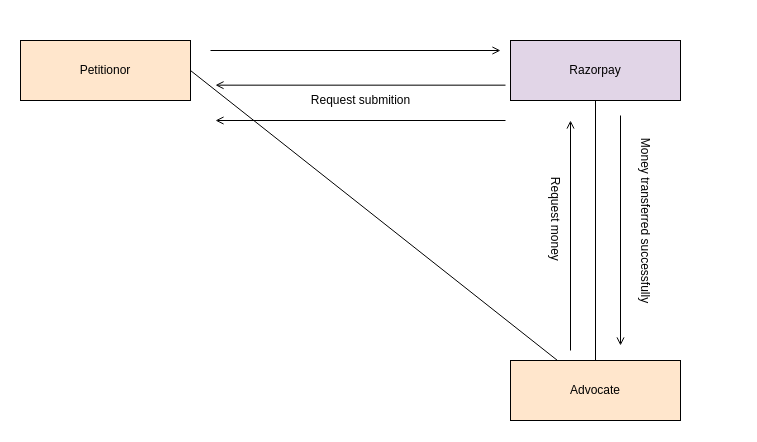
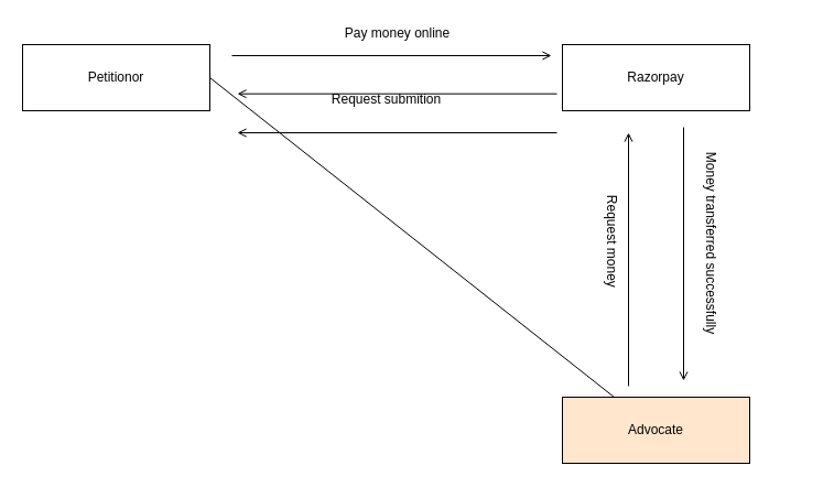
  <mxCell id="0" />
  <mxCell id="1" parent="0" />
- <mxCell id="2" value="Petitionor" style="rounded=0;whiteSpace=wrap;html=1;fillColor=#ffe6cc;" parent="1" vertex="1"><mxGeometry x="20" y="40" width="170" height="60" as="geometry" /></mxCell>
- <mxCell id="3" value="Razorpay" style="rounded=0;whiteSpace=wrap;html=1;fillColor=#e1d5e7;" parent="1" vertex="1"><mxGeometry x="510" y="40" width="170" height="60" as="geometry" /></mxCell>
+ <mxCell id="2" value="Petitionor" style="rounded=0;whiteSpace=wrap;html=1;" parent="1" vertex="1"><mxGeometry x="20" y="40" width="170" height="60" as="geometry" /></mxCell>
+ <mxCell id="3" value="Razorpay" style="rounded=0;whiteSpace=wrap;html=1;" parent="1" vertex="1"><mxGeometry x="510" y="40" width="170" height="60" as="geometry" /></mxCell>
  <mxCell id="4" value="Advocate" style="rounded=0;whiteSpace=wrap;html=1;fillColor=#ffe6cc;" parent="1" vertex="1"><mxGeometry x="510" y="360" width="170" height="60" as="geometry" /></mxCell>
  <mxCell id="5" value="" style="endArrow=none;html=1;exitX=1;exitY=0.5;exitDx=0;exitDy=0;" parent="1" source="2" target="4" edge="1"><mxGeometry width="50" height="50" relative="1" as="geometry"><mxPoint x="380" y="330" as="sourcePoint" /><mxPoint x="430" y="280" as="targetPoint" /></mxGeometry></mxCell>
- <mxCell id="6" value="" style="endArrow=none;html=1;entryX=0.5;entryY=1;entryDx=0;entryDy=0;" parent="1" source="4" target="3" edge="1"><mxGeometry width="50" height="50" relative="1" as="geometry"><mxPoint x="200" y="80" as="sourcePoint" /><mxPoint x="520" y="80" as="targetPoint" /></mxGeometry></mxCell>
  <mxCell id="7" value="" style="endArrow=open;html=1;endFill=0;" parent="1" edge="1"><mxGeometry width="50" height="50" relative="1" as="geometry"><mxPoint x="210" y="50" as="sourcePoint" /><mxPoint x="500" y="50" as="targetPoint" /></mxGeometry></mxCell>
+ <mxCell id="8" value="Pay money online" style="text;html=1;align=center;verticalAlign=middle;resizable=0;points=[];autosize=1;" parent="1" vertex="1"><mxGeometry x="305" y="20" width="110" height="20" as="geometry" /></mxCell>
  <mxCell id="9" value="" style="endArrow=open;html=1;endFill=0;" parent="1" edge="1"><mxGeometry width="50" height="50" relative="1" as="geometry"><mxPoint x="620" y="115" as="sourcePoint" /><mxPoint x="620" y="345" as="targetPoint" /></mxGeometry></mxCell>
  <mxCell id="10" value="Money&amp;nbsp;transferred successfully" style="text;html=1;align=center;verticalAlign=middle;resizable=0;points=[];autosize=1;rotation=90;" parent="1" vertex="1"><mxGeometry x="555" y="210" width="180" height="20" as="geometry" /></mxCell>
  <mxCell id="11" value="" style="endArrow=none;html=1;endFill=0;startArrow=open;startFill=0;" parent="1" edge="1"><mxGeometry width="50" height="50" relative="1" as="geometry"><mxPoint x="570" y="120" as="sourcePoint" /><mxPoint x="570" y="350" as="targetPoint" /></mxGeometry></mxCell>
  <mxCell id="12" value="Request money&amp;nbsp;" style="text;html=1;align=center;verticalAlign=middle;resizable=0;points=[];autosize=1;rotation=90;" parent="1" vertex="1"><mxGeometry x="505" y="210" width="100" height="20" as="geometry" /></mxCell>
  <mxCell id="13" value="" style="endArrow=open;html=1;endFill=0;" parent="1" edge="1"><mxGeometry width="50" height="50" relative="1" as="geometry"><mxPoint x="505" y="84.66" as="sourcePoint" /><mxPoint x="215" y="84.66" as="targetPoint" /></mxGeometry></mxCell>
- <mxCell id="14" value="Request submition" style="text;html=1;align=center;verticalAlign=middle;resizable=0;points=[];autosize=1;" parent="1" vertex="1"><mxGeometry x="305" y="90" width="110" height="20" as="geometry" /></mxCell>
+ <mxCell id="14" value="Request submition" style="text;html=1;align=center;verticalAlign=middle;resizable=0;points=[];autosize=1;" parent="1" vertex="1"><mxGeometry x="295" y="80" width="110" height="20" as="geometry" /></mxCell>
  <mxCell id="15" value="" style="endArrow=open;html=1;endFill=0;" edge="1" parent="1"><mxGeometry width="50" height="50" relative="1" as="geometry"><mxPoint x="505" y="120" as="sourcePoint" /><mxPoint x="215" y="120" as="targetPoint" /></mxGeometry></mxCell>
